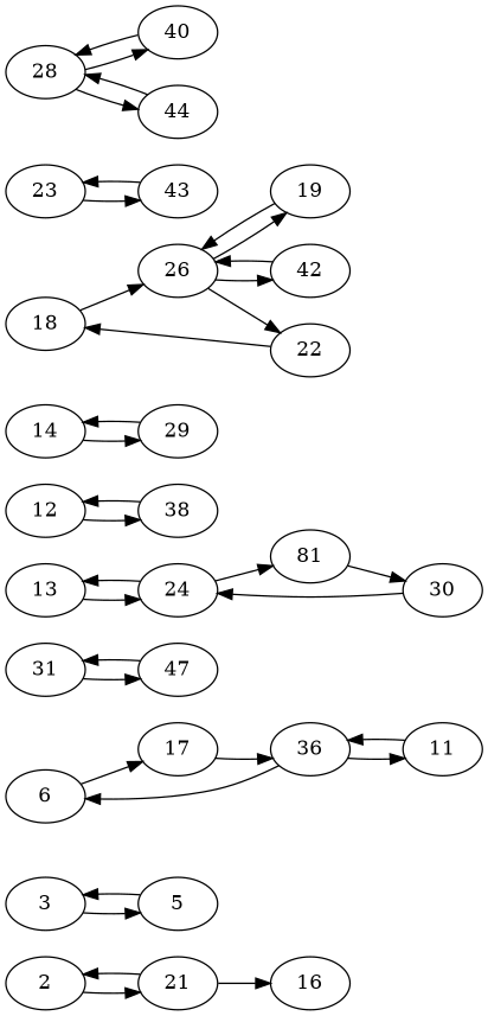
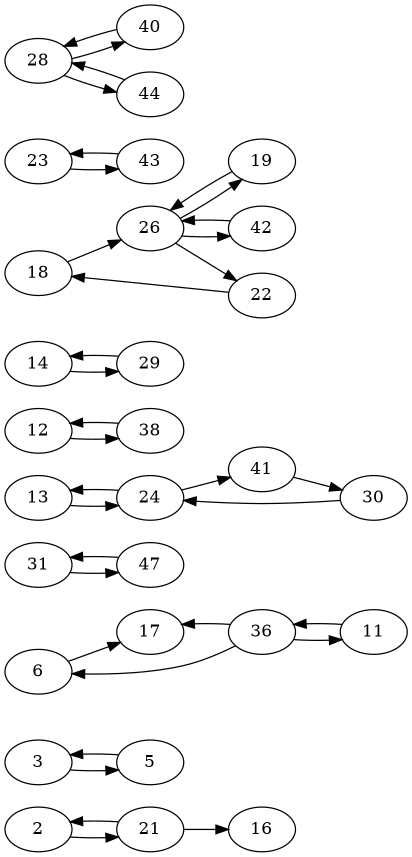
  digraph {
    rankdir=LR
    2
    21
    16
    3
    5
    6
    17
    36
    n9 [label=11]
    31
    47
    n12 [label=13]
    24
-   41 [label=81]
+   41
    30
    12
    38
    14
    29
    18
    26
    19
    22
    42
    23
    43
    28
    40
    44
    2 -> 21
    21 -> 2
    21 -> 16
    3 -> 5
    5 -> 3
    6 -> 17
-   17 -> 36
+   36 -> 17
    36 -> 6
    36 -> n9
    n9 -> 36
    31 -> 47
    47 -> 31
    n12 -> 24
    24 -> n12
    24 -> 41
    41 -> 30
    30 -> 24
    12 -> 38
    38 -> 12
    14 -> 29
    29 -> 14
    18 -> 26
    26 -> 19
    26 -> 22
    26 -> 42
    19 -> 26
    22 -> 18
    42 -> 26
    23 -> 43
    43 -> 23
    28 -> 40
    28 -> 44
    40 -> 28
    44 -> 28
  }
